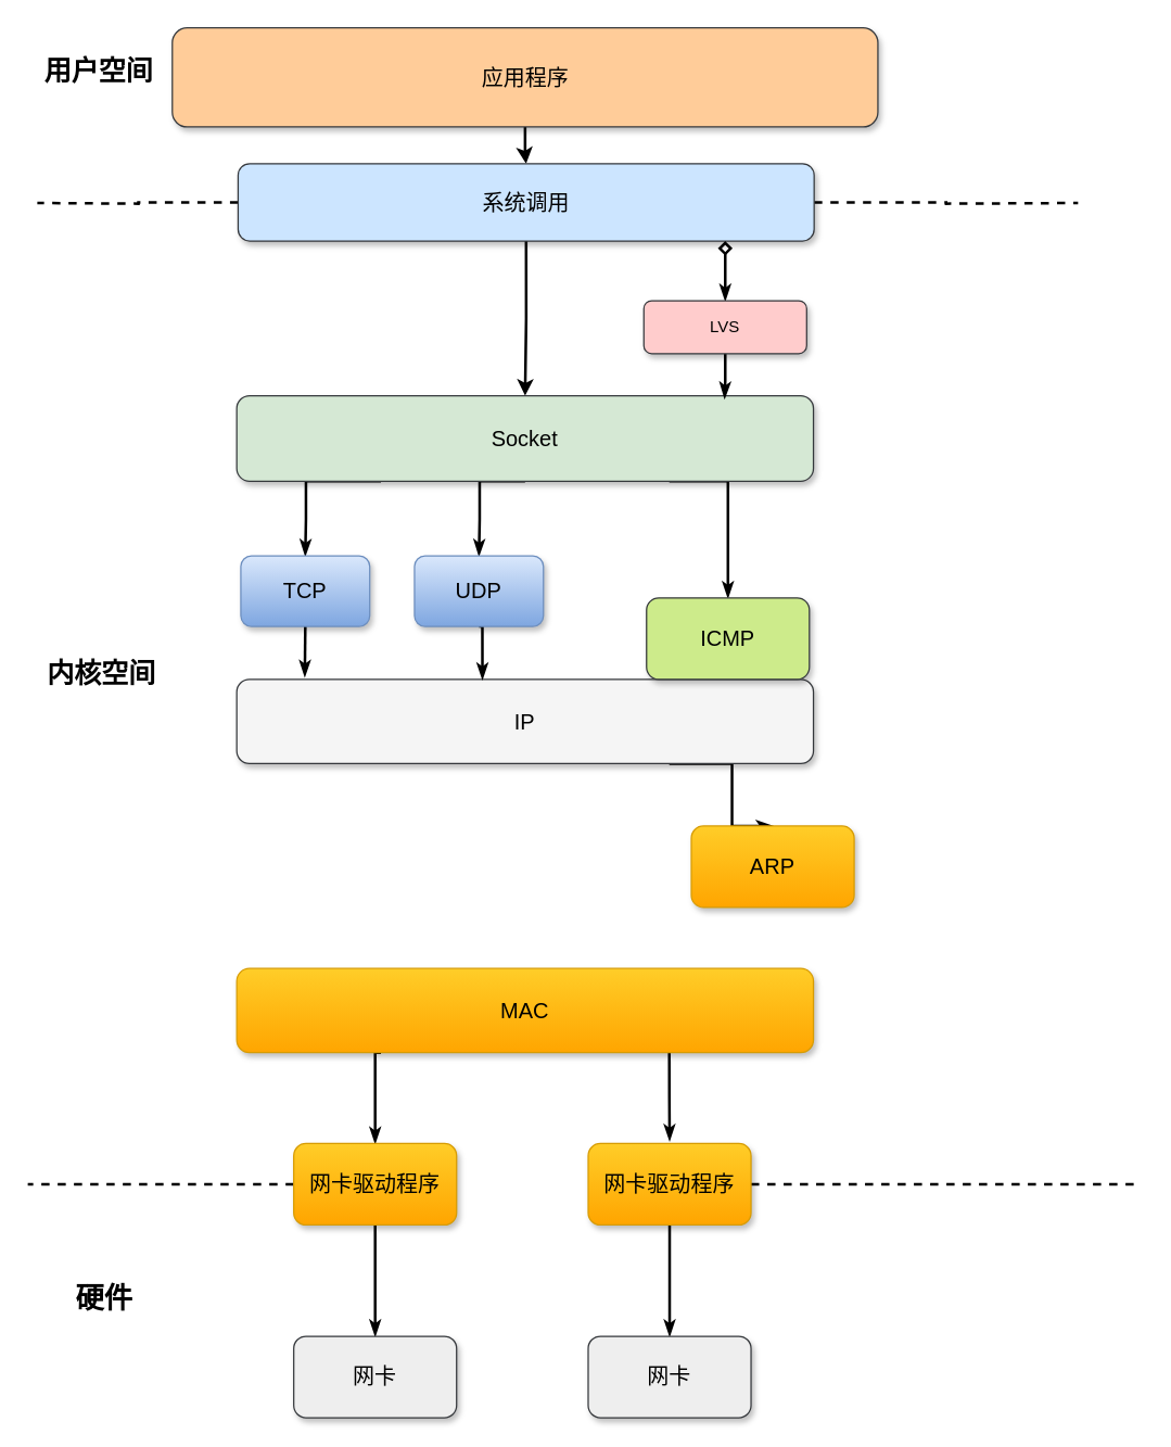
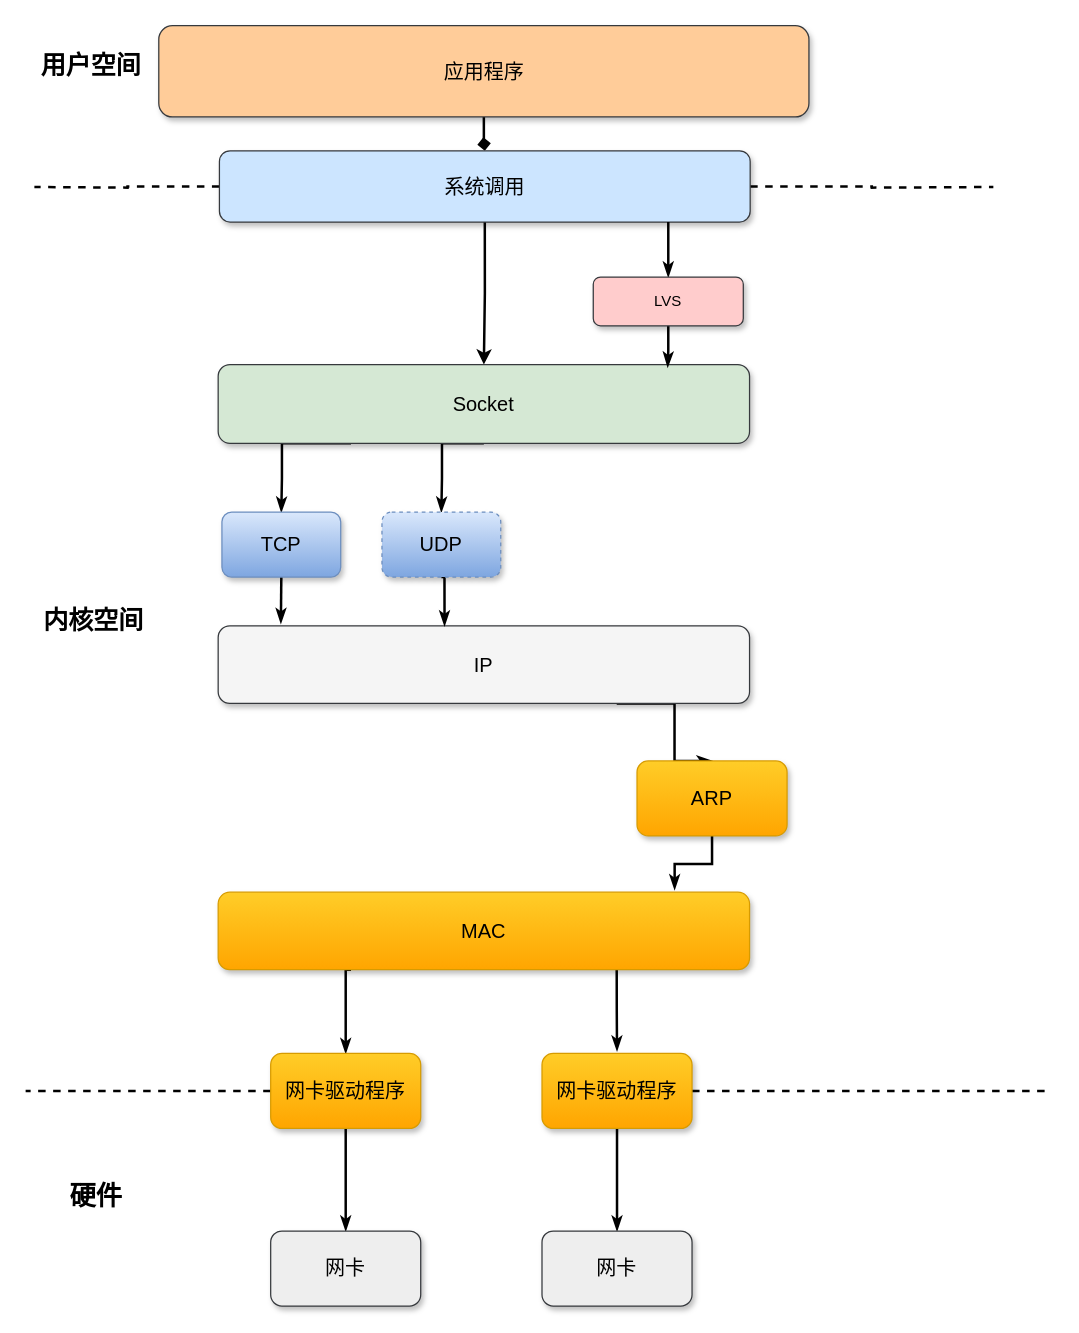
  <mxCell id="0" />
  <mxCell id="1" parent="0" />
- <mxCell id="2" style="edgeStyle=orthogonalEdgeStyle;rounded=0;orthogonalLoop=1;jettySize=auto;html=1;entryX=0.5;entryY=0;entryDx=0;entryDy=0;strokeWidth=2;" edge="1" parent="1" source="3" target="7"><mxGeometry relative="1" as="geometry" /></mxCell>
+ <mxCell id="2" style="edgeStyle=orthogonalEdgeStyle;rounded=0;orthogonalLoop=1;jettySize=auto;html=1;entryX=0.5;entryY=0;entryDx=0;entryDy=0;strokeWidth=2;endArrow=diamond;" edge="1" parent="1" source="3" target="7"><mxGeometry relative="1" as="geometry" /></mxCell>
  <mxCell id="3" value="&lt;font style=&quot;font-size: 16px&quot;&gt;应用程序&lt;/font&gt;" style="rounded=1;whiteSpace=wrap;html=1;fillColor=#ffcc99;strokeColor=#36393d;shadow=1;" vertex="1" parent="1"><mxGeometry x="126.5" y="20" width="520" height="73" as="geometry" /></mxCell>
  <mxCell id="4" style="edgeStyle=orthogonalEdgeStyle;rounded=0;orthogonalLoop=1;jettySize=auto;html=1;exitX=0.5;exitY=1;exitDx=0;exitDy=0;strokeWidth=2;" edge="1" parent="1" source="7" target="11"><mxGeometry relative="1" as="geometry" /></mxCell>
  <mxCell id="5" style="edgeStyle=orthogonalEdgeStyle;rounded=0;orthogonalLoop=1;jettySize=auto;html=1;exitX=0;exitY=0.5;exitDx=0;exitDy=0;startArrow=none;startFill=0;endArrow=none;endFill=0;strokeWidth=2;dashed=1;" edge="1" parent="1" source="7"><mxGeometry relative="1" as="geometry"><mxPoint x="27" y="149" as="targetPoint" /></mxGeometry></mxCell>
  <mxCell id="6" style="edgeStyle=orthogonalEdgeStyle;rounded=0;orthogonalLoop=1;jettySize=auto;html=1;exitX=1;exitY=0.5;exitDx=0;exitDy=0;startArrow=none;startFill=0;endArrow=none;endFill=0;strokeWidth=2;dashed=1;" edge="1" parent="1" source="7"><mxGeometry relative="1" as="geometry"><mxPoint x="794" y="149" as="targetPoint" /></mxGeometry></mxCell>
  <mxCell id="7" value="&lt;font style=&quot;font-size: 16px&quot;&gt;系统调用&lt;/font&gt;" style="rounded=1;whiteSpace=wrap;html=1;shadow=1;fillColor=#cce5ff;strokeColor=#36393d;" vertex="1" parent="1"><mxGeometry x="175" y="120" width="424.5" height="57" as="geometry" /></mxCell>
  <mxCell id="8" style="edgeStyle=orthogonalEdgeStyle;rounded=0;orthogonalLoop=1;jettySize=auto;html=1;exitX=0.25;exitY=1;exitDx=0;exitDy=0;entryX=0.5;entryY=0;entryDx=0;entryDy=0;startArrow=none;startFill=0;endArrow=classicThin;endFill=1;strokeWidth=2;" edge="1" parent="1" source="11" target="19"><mxGeometry relative="1" as="geometry"><Array as="points"><mxPoint x="225" y="354" /><mxPoint x="225" y="382" /></Array></mxGeometry></mxCell>
  <mxCell id="9" style="edgeStyle=orthogonalEdgeStyle;rounded=0;orthogonalLoop=1;jettySize=auto;html=1;exitX=0.5;exitY=1;exitDx=0;exitDy=0;entryX=0.5;entryY=0;entryDx=0;entryDy=0;startArrow=none;startFill=0;endArrow=classicThin;endFill=1;strokeWidth=2;" edge="1" parent="1" source="11" target="21"><mxGeometry relative="1" as="geometry"><Array as="points"><mxPoint x="353" y="354" /><mxPoint x="353" y="382" /></Array></mxGeometry></mxCell>
- <mxCell id="10" style="edgeStyle=orthogonalEdgeStyle;rounded=0;orthogonalLoop=1;jettySize=auto;html=1;exitX=0.75;exitY=1;exitDx=0;exitDy=0;startArrow=none;startFill=0;endArrow=classicThin;endFill=1;strokeWidth=2;" edge="1" parent="1" source="11" target="17"><mxGeometry relative="1" as="geometry"><Array as="points"><mxPoint x="536" y="354" /></Array></mxGeometry></mxCell>
  <mxCell id="11" value="&lt;font style=&quot;font-size: 16px&quot;&gt;Socket&lt;/font&gt;" style="rounded=1;whiteSpace=wrap;html=1;shadow=1;fillColor=#d5e8d4;strokeColor=#36393d;" vertex="1" parent="1"><mxGeometry x="174" y="291" width="425" height="63" as="geometry" /></mxCell>
- <mxCell id="12" value="" style="edgeStyle=orthogonalEdgeStyle;rounded=0;orthogonalLoop=1;jettySize=auto;html=1;strokeWidth=2;startArrow=classicThin;startFill=1;endArrow=diamond;endFill=0;" edge="1" parent="1" source="14" target="7"><mxGeometry relative="1" as="geometry"><Array as="points"><mxPoint x="534" y="186" /><mxPoint x="534" y="186" /></Array></mxGeometry></mxCell>
+ <mxCell id="12" value="" style="edgeStyle=orthogonalEdgeStyle;rounded=0;orthogonalLoop=1;jettySize=auto;html=1;strokeWidth=2;startArrow=classicThin;startFill=1;endArrow=none;endFill=0;" edge="1" parent="1" source="14" target="7"><mxGeometry relative="1" as="geometry"><Array as="points"><mxPoint x="534" y="186" /><mxPoint x="534" y="186" /></Array></mxGeometry></mxCell>
  <mxCell id="13" style="edgeStyle=orthogonalEdgeStyle;rounded=0;orthogonalLoop=1;jettySize=auto;html=1;entryX=0.846;entryY=0.032;entryDx=0;entryDy=0;entryPerimeter=0;startArrow=none;startFill=0;endArrow=classicThin;endFill=1;strokeWidth=2;" edge="1" parent="1" source="14" target="11"><mxGeometry relative="1" as="geometry" /></mxCell>
  <mxCell id="14" value="LVS" style="rounded=1;whiteSpace=wrap;html=1;shadow=1;fillColor=#ffcccc;strokeColor=#36393d;" vertex="1" parent="1"><mxGeometry x="474" y="221" width="120" height="39" as="geometry" /></mxCell>
  <mxCell id="15" style="edgeStyle=orthogonalEdgeStyle;rounded=0;orthogonalLoop=1;jettySize=auto;html=1;exitX=0.75;exitY=1;exitDx=0;exitDy=0;entryX=0.5;entryY=0;entryDx=0;entryDy=0;startArrow=none;startFill=0;endArrow=classicThin;endFill=1;strokeWidth=2;" edge="1" parent="1" source="16" target="26"><mxGeometry relative="1" as="geometry"><Array as="points"><mxPoint x="539" y="562" /></Array></mxGeometry></mxCell>
  <mxCell id="16" value="&lt;font style=&quot;font-size: 16px&quot;&gt;IP&lt;/font&gt;" style="rounded=1;whiteSpace=wrap;html=1;shadow=1;fillColor=#f5f5f5;strokeColor=#36393d;" vertex="1" parent="1"><mxGeometry x="174" y="500" width="425" height="62" as="geometry" /></mxCell>
- <mxCell id="17" value="&lt;font style=&quot;font-size: 16px&quot;&gt;ICMP&lt;/font&gt;" style="rounded=1;whiteSpace=wrap;html=1;shadow=1;fillColor=#cdeb8b;strokeColor=#36393d;" vertex="1" parent="1"><mxGeometry x="476" y="440" width="120" height="60" as="geometry" /></mxCell>
  <mxCell id="18" style="edgeStyle=orthogonalEdgeStyle;rounded=0;orthogonalLoop=1;jettySize=auto;html=1;exitX=0.5;exitY=1;exitDx=0;exitDy=0;entryX=0.118;entryY=-0.032;entryDx=0;entryDy=0;entryPerimeter=0;startArrow=none;startFill=0;endArrow=classicThin;endFill=1;strokeWidth=2;" edge="1" parent="1" source="19" target="16"><mxGeometry relative="1" as="geometry" /></mxCell>
  <mxCell id="19" value="&lt;font style=&quot;font-size: 16px&quot;&gt;TCP&lt;/font&gt;" style="rounded=1;whiteSpace=wrap;html=1;shadow=1;gradientColor=#7ea6e0;fillColor=#dae8fc;strokeColor=#6c8ebf;" vertex="1" parent="1"><mxGeometry x="177" y="409" width="95" height="52" as="geometry" /></mxCell>
  <mxCell id="20" style="edgeStyle=orthogonalEdgeStyle;rounded=0;orthogonalLoop=1;jettySize=auto;html=1;exitX=0.5;exitY=1;exitDx=0;exitDy=0;entryX=0.426;entryY=0;entryDx=0;entryDy=0;entryPerimeter=0;startArrow=none;startFill=0;endArrow=classicThin;endFill=1;strokeWidth=2;" edge="1" parent="1" source="21" target="16"><mxGeometry relative="1" as="geometry" /></mxCell>
- <mxCell id="21" value="&lt;font style=&quot;font-size: 16px&quot;&gt;UDP&lt;/font&gt;" style="rounded=1;whiteSpace=wrap;html=1;shadow=1;gradientColor=#7ea6e0;fillColor=#dae8fc;strokeColor=#6c8ebf;" vertex="1" parent="1"><mxGeometry x="305" y="409" width="95" height="52" as="geometry" /></mxCell>
+ <mxCell id="21" value="&lt;font style=&quot;font-size: 16px&quot;&gt;UDP&lt;/font&gt;" style="rounded=1;whiteSpace=wrap;html=1;shadow=1;gradientColor=#7ea6e0;fillColor=#dae8fc;strokeColor=#6c8ebf;dashed=1;" vertex="1" parent="1"><mxGeometry x="305" y="409" width="95" height="52" as="geometry" /></mxCell>
  <mxCell id="22" style="edgeStyle=orthogonalEdgeStyle;rounded=0;orthogonalLoop=1;jettySize=auto;html=1;exitX=0.25;exitY=1;exitDx=0;exitDy=0;entryX=0.5;entryY=0;entryDx=0;entryDy=0;startArrow=none;startFill=0;endArrow=classicThin;endFill=1;strokeWidth=2;" edge="1" parent="1" source="24" target="29"><mxGeometry relative="1" as="geometry"><Array as="points"><mxPoint x="276" y="775" /></Array></mxGeometry></mxCell>
  <mxCell id="23" style="edgeStyle=orthogonalEdgeStyle;rounded=0;orthogonalLoop=1;jettySize=auto;html=1;exitX=0.75;exitY=1;exitDx=0;exitDy=0;startArrow=none;startFill=0;endArrow=classicThin;endFill=1;strokeWidth=2;" edge="1" parent="1" source="24"><mxGeometry relative="1" as="geometry"><mxPoint x="493" y="840" as="targetPoint" /></mxGeometry></mxCell>
  <mxCell id="24" value="&lt;font style=&quot;font-size: 16px&quot;&gt;MAC&lt;/font&gt;" style="rounded=1;whiteSpace=wrap;html=1;shadow=1;fillColor=#ffcd28;strokeColor=#d79b00;gradientColor=#ffa500;" vertex="1" parent="1"><mxGeometry x="174" y="713" width="425" height="62" as="geometry" /></mxCell>
+ <mxCell id="25" style="edgeStyle=orthogonalEdgeStyle;rounded=0;orthogonalLoop=1;jettySize=auto;html=1;exitX=0.5;exitY=1;exitDx=0;exitDy=0;entryX=0.859;entryY=-0.032;entryDx=0;entryDy=0;entryPerimeter=0;startArrow=none;startFill=0;endArrow=classicThin;endFill=1;strokeWidth=2;" edge="1" parent="1" source="26" target="24"><mxGeometry relative="1" as="geometry" /></mxCell>
  <mxCell id="26" value="&lt;font style=&quot;font-size: 16px&quot;&gt;ARP&lt;/font&gt;" style="rounded=1;whiteSpace=wrap;html=1;shadow=1;gradientColor=#ffa500;fillColor=#ffcd28;strokeColor=#d79b00;" vertex="1" parent="1"><mxGeometry x="509" y="608" width="120" height="60" as="geometry" /></mxCell>
  <mxCell id="27" style="edgeStyle=orthogonalEdgeStyle;rounded=0;orthogonalLoop=1;jettySize=auto;html=1;exitX=0.5;exitY=1;exitDx=0;exitDy=0;entryX=0.5;entryY=0;entryDx=0;entryDy=0;startArrow=none;startFill=0;endArrow=classicThin;endFill=1;strokeWidth=2;" edge="1" parent="1" source="29" target="33"><mxGeometry relative="1" as="geometry" /></mxCell>
  <mxCell id="28" style="edgeStyle=orthogonalEdgeStyle;rounded=0;orthogonalLoop=1;jettySize=auto;html=1;exitX=0;exitY=0.5;exitDx=0;exitDy=0;dashed=1;startArrow=none;startFill=0;endArrow=none;endFill=0;strokeWidth=2;" edge="1" parent="1" source="29"><mxGeometry relative="1" as="geometry"><mxPoint x="20" y="872" as="targetPoint" /></mxGeometry></mxCell>
  <mxCell id="29" value="&lt;span style=&quot;font-size: 16px&quot;&gt;网卡驱动程序&lt;/span&gt;" style="rounded=1;whiteSpace=wrap;html=1;shadow=1;gradientColor=#ffa500;fillColor=#ffcd28;strokeColor=#d79b00;" vertex="1" parent="1"><mxGeometry x="216" y="842" width="120" height="60" as="geometry" /></mxCell>
  <mxCell id="30" style="edgeStyle=orthogonalEdgeStyle;rounded=0;orthogonalLoop=1;jettySize=auto;html=1;exitX=0.5;exitY=1;exitDx=0;exitDy=0;entryX=0.5;entryY=0;entryDx=0;entryDy=0;startArrow=none;startFill=0;endArrow=classicThin;endFill=1;strokeWidth=2;" edge="1" parent="1" source="32" target="34"><mxGeometry relative="1" as="geometry" /></mxCell>
  <mxCell id="31" style="edgeStyle=orthogonalEdgeStyle;rounded=0;orthogonalLoop=1;jettySize=auto;html=1;exitX=1;exitY=0.5;exitDx=0;exitDy=0;dashed=1;startArrow=none;startFill=0;endArrow=none;endFill=0;strokeWidth=2;" edge="1" parent="1" source="32"><mxGeometry relative="1" as="geometry"><mxPoint x="841" y="872" as="targetPoint" /></mxGeometry></mxCell>
  <mxCell id="32" value="&lt;span style=&quot;font-size: 16px&quot;&gt;网卡驱动程序&lt;/span&gt;" style="rounded=1;whiteSpace=wrap;html=1;shadow=1;gradientColor=#ffa500;fillColor=#ffcd28;strokeColor=#d79b00;" vertex="1" parent="1"><mxGeometry x="433" y="842" width="120" height="60" as="geometry" /></mxCell>
  <mxCell id="33" value="&lt;font style=&quot;font-size: 16px&quot;&gt;网卡&lt;/font&gt;" style="rounded=1;whiteSpace=wrap;html=1;shadow=1;fillColor=#eeeeee;strokeColor=#36393d;" vertex="1" parent="1"><mxGeometry x="216" y="984" width="120" height="60" as="geometry" /></mxCell>
  <mxCell id="34" value="&lt;font style=&quot;font-size: 16px&quot;&gt;网卡&lt;/font&gt;" style="rounded=1;whiteSpace=wrap;html=1;shadow=1;fillColor=#eeeeee;strokeColor=#36393d;" vertex="1" parent="1"><mxGeometry x="433" y="984" width="120" height="60" as="geometry" /></mxCell>
  <mxCell id="35" value="&lt;font size=&quot;1&quot;&gt;&lt;b style=&quot;font-size: 20px&quot;&gt;内核空间&lt;/b&gt;&lt;/font&gt;" style="text;html=1;align=center;verticalAlign=middle;resizable=0;points=[];autosize=1;strokeColor=none;" vertex="1" parent="1"><mxGeometry x="29" y="485" width="90" height="20" as="geometry" /></mxCell>
  <mxCell id="36" value="&lt;font size=&quot;1&quot;&gt;&lt;b style=&quot;font-size: 20px&quot;&gt;用户空间&lt;/b&gt;&lt;/font&gt;" style="text;html=1;align=center;verticalAlign=middle;resizable=0;points=[];autosize=1;strokeColor=none;" vertex="1" parent="1"><mxGeometry x="27" y="41" width="90" height="20" as="geometry" /></mxCell>
  <mxCell id="37" value="&lt;font style=&quot;font-size: 21px&quot;&gt;&lt;b&gt;硬件&lt;/b&gt;&lt;/font&gt;" style="text;html=1;align=center;verticalAlign=middle;resizable=0;points=[];autosize=1;strokeColor=none;" vertex="1" parent="1"><mxGeometry x="50" y="945" width="52" height="21" as="geometry" /></mxCell>
